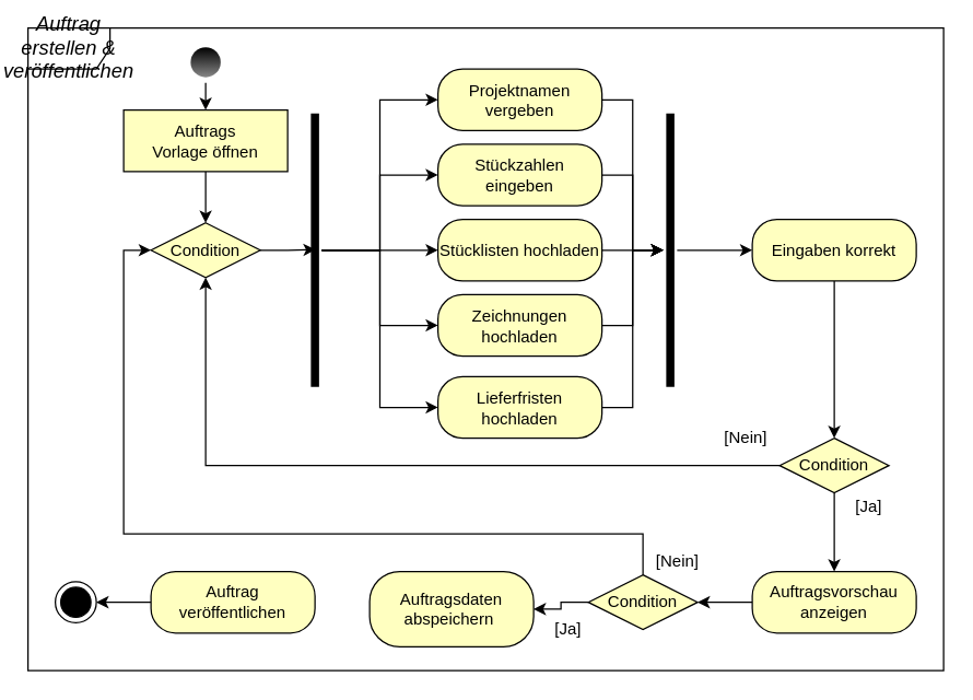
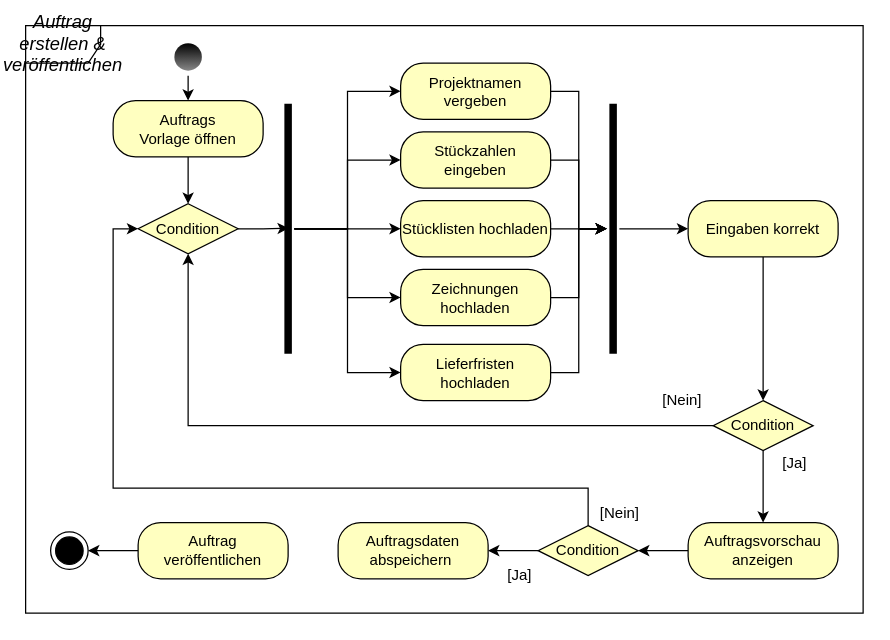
  <mxCell id="0" />
  <mxCell id="1" parent="0" />
  <mxCell id="2" value="&lt;i&gt;&lt;span style=&quot;font-size: 11.0pt ; font-family: &amp;#34;calibri&amp;#34; , sans-serif&quot;&gt;Auftrag erstellen &amp;amp; veröffentlichen&lt;/span&gt;&lt;/i&gt;" style="shape=umlFrame;whiteSpace=wrap;html=1;" parent="1" vertex="1"><mxGeometry x="20" y="20" width="670" height="470" as="geometry" /></mxCell>
  <mxCell id="3" value="" style="ellipse;html=1;shape=endState;fillColor=#000000;" parent="1" vertex="1"><mxGeometry x="40" y="425" width="30" height="30" as="geometry" /></mxCell>
  <mxCell id="4" style="edgeStyle=orthogonalEdgeStyle;rounded=0;orthogonalLoop=1;jettySize=auto;html=1;exitX=0.5;exitY=1;exitDx=0;exitDy=0;entryX=0.5;entryY=0;entryDx=0;entryDy=0;startArrow=none;startFill=0;endArrow=classic;endFill=1;strokeColor=#000000;" parent="1" source="5" target="17" edge="1"><mxGeometry relative="1" as="geometry" /></mxCell>
  <mxCell id="5" value="" style="ellipse;html=1;shape=endState;fillColor=#000000;fontStyle=1;strokeColor=none;gradientColor=#878787;" parent="1" vertex="1"><mxGeometry x="135" y="30" width="30" height="30" as="geometry" /></mxCell>
  <mxCell id="6" style="edgeStyle=orthogonalEdgeStyle;rounded=0;orthogonalLoop=1;jettySize=auto;html=1;exitX=1;exitY=0.5;exitDx=0;exitDy=0;entryX=0.498;entryY=0.45;entryDx=0;entryDy=0;entryPerimeter=0;startArrow=none;startFill=0;endArrow=classic;endFill=1;strokeColor=#000000;" parent="1" source="7" target="15" edge="1"><mxGeometry relative="1" as="geometry" /></mxCell>
  <mxCell id="7" value="Condition" style="rhombus;whiteSpace=wrap;html=1;fillColor=#ffffc0;" parent="1" vertex="1"><mxGeometry x="110" y="162.5" width="80" height="40" as="geometry" /></mxCell>
  <mxCell id="8" value="[Ja]" style="text;html=1;align=center;verticalAlign=middle;resizable=0;points=[];autosize=1;" parent="1" vertex="1"><mxGeometry x="620" y="360" width="30" height="20" as="geometry" /></mxCell>
  <mxCell id="9" value="[Nein]" style="text;html=1;align=center;verticalAlign=middle;resizable=0;points=[];autosize=1;" parent="1" vertex="1"><mxGeometry x="520" y="310" width="50" height="20" as="geometry" /></mxCell>
  <mxCell id="10" style="edgeStyle=orthogonalEdgeStyle;rounded=0;orthogonalLoop=1;jettySize=auto;html=1;entryX=0;entryY=0.5;entryDx=0;entryDy=0;startArrow=none;startFill=0;endArrow=classic;endFill=1;strokeColor=#000000;" parent="1" source="15" target="21" edge="1"><mxGeometry relative="1" as="geometry" /></mxCell>
  <mxCell id="11" style="edgeStyle=orthogonalEdgeStyle;rounded=0;orthogonalLoop=1;jettySize=auto;html=1;entryX=0;entryY=0.5;entryDx=0;entryDy=0;startArrow=none;startFill=0;endArrow=classic;endFill=1;strokeColor=#000000;" parent="1" source="15" target="18" edge="1"><mxGeometry relative="1" as="geometry" /></mxCell>
  <mxCell id="12" style="edgeStyle=orthogonalEdgeStyle;rounded=0;orthogonalLoop=1;jettySize=auto;html=1;entryX=0;entryY=0.5;entryDx=0;entryDy=0;startArrow=none;startFill=0;endArrow=classic;endFill=1;strokeColor=#000000;" parent="1" source="15" target="19" edge="1"><mxGeometry relative="1" as="geometry" /></mxCell>
  <mxCell id="13" style="edgeStyle=orthogonalEdgeStyle;rounded=0;orthogonalLoop=1;jettySize=auto;html=1;startArrow=none;startFill=0;endArrow=classic;endFill=1;strokeColor=#000000;" parent="1" source="15" target="20" edge="1"><mxGeometry relative="1" as="geometry" /></mxCell>
  <mxCell id="14" style="edgeStyle=orthogonalEdgeStyle;rounded=0;orthogonalLoop=1;jettySize=auto;html=1;entryX=0;entryY=0.5;entryDx=0;entryDy=0;startArrow=none;startFill=0;endArrow=classic;endFill=1;strokeColor=#000000;" parent="1" source="15" target="22" edge="1"><mxGeometry relative="1" as="geometry" /></mxCell>
  <mxCell id="15" value="" style="shape=line;html=1;strokeWidth=6;rotation=90;" parent="1" vertex="1"><mxGeometry x="130" y="177.5" width="200" height="10" as="geometry" /></mxCell>
  <mxCell id="16" style="edgeStyle=orthogonalEdgeStyle;rounded=0;orthogonalLoop=1;jettySize=auto;html=1;entryX=0.5;entryY=0;entryDx=0;entryDy=0;startArrow=none;startFill=0;endArrow=classic;endFill=1;strokeColor=#000000;" parent="1" source="17" target="7" edge="1"><mxGeometry relative="1" as="geometry" /></mxCell>
- <mxCell id="17" value="Auftrags&lt;br&gt;Vorlage öffnen" style="whiteSpace=wrap;html=1;arcSize=40;fontColor=#000000;fillColor=#ffffc0;rounded=0;" parent="1" vertex="1"><mxGeometry x="90" y="80" width="120" height="45" as="geometry" /></mxCell>
+ <mxCell id="17" value="Auftrags&lt;br&gt;Vorlage öffnen" style="rounded=1;whiteSpace=wrap;html=1;arcSize=40;fontColor=#000000;fillColor=#ffffc0;" parent="1" vertex="1"><mxGeometry x="90" y="80" width="120" height="45" as="geometry" /></mxCell>
  <mxCell id="18" value="Stückzahlen eingeben" style="rounded=1;whiteSpace=wrap;html=1;arcSize=40;fontColor=#000000;fillColor=#ffffc0;" parent="1" vertex="1"><mxGeometry x="320" y="105" width="120" height="45" as="geometry" /></mxCell>
  <mxCell id="19" value="Stücklisten hochladen" style="rounded=1;whiteSpace=wrap;html=1;arcSize=40;fontColor=#000000;fillColor=#ffffc0;" parent="1" vertex="1"><mxGeometry x="320" y="160" width="120" height="45" as="geometry" /></mxCell>
  <mxCell id="20" value="Zeichnungen hochladen" style="rounded=1;whiteSpace=wrap;html=1;arcSize=40;fontColor=#000000;fillColor=#ffffc0;" parent="1" vertex="1"><mxGeometry x="320" y="215" width="120" height="45" as="geometry" /></mxCell>
  <mxCell id="21" value="Projektnamen vergeben" style="rounded=1;whiteSpace=wrap;html=1;arcSize=40;fontColor=#000000;fillColor=#ffffc0;" parent="1" vertex="1"><mxGeometry x="320" y="50" width="120" height="45" as="geometry" /></mxCell>
  <mxCell id="22" value="Lieferfristen hochladen" style="rounded=1;whiteSpace=wrap;html=1;arcSize=40;fontColor=#000000;fillColor=#ffffc0;" parent="1" vertex="1"><mxGeometry x="320" y="275" width="120" height="45" as="geometry" /></mxCell>
  <mxCell id="23" style="edgeStyle=orthogonalEdgeStyle;rounded=0;orthogonalLoop=1;jettySize=auto;html=1;entryX=1;entryY=0.5;entryDx=0;entryDy=0;startArrow=classic;startFill=1;endArrow=none;endFill=0;strokeColor=#000000;" parent="1" source="29" target="21" edge="1"><mxGeometry relative="1" as="geometry" /></mxCell>
  <mxCell id="24" style="edgeStyle=orthogonalEdgeStyle;rounded=0;orthogonalLoop=1;jettySize=auto;html=1;entryX=1;entryY=0.5;entryDx=0;entryDy=0;startArrow=classic;startFill=1;endArrow=none;endFill=0;strokeColor=#000000;" parent="1" source="29" target="18" edge="1"><mxGeometry relative="1" as="geometry" /></mxCell>
  <mxCell id="25" style="edgeStyle=orthogonalEdgeStyle;rounded=0;orthogonalLoop=1;jettySize=auto;html=1;entryX=1;entryY=0.5;entryDx=0;entryDy=0;startArrow=classic;startFill=1;endArrow=none;endFill=0;strokeColor=#000000;" parent="1" source="29" target="19" edge="1"><mxGeometry relative="1" as="geometry" /></mxCell>
  <mxCell id="26" style="edgeStyle=orthogonalEdgeStyle;rounded=0;orthogonalLoop=1;jettySize=auto;html=1;entryX=1;entryY=0.5;entryDx=0;entryDy=0;startArrow=classic;startFill=1;endArrow=none;endFill=0;strokeColor=#000000;" parent="1" source="29" target="20" edge="1"><mxGeometry relative="1" as="geometry" /></mxCell>
  <mxCell id="27" style="edgeStyle=orthogonalEdgeStyle;rounded=0;orthogonalLoop=1;jettySize=auto;html=1;entryX=1;entryY=0.5;entryDx=0;entryDy=0;startArrow=classic;startFill=1;endArrow=none;endFill=0;strokeColor=#000000;" parent="1" source="29" target="22" edge="1"><mxGeometry relative="1" as="geometry" /></mxCell>
  <mxCell id="28" style="edgeStyle=orthogonalEdgeStyle;rounded=0;orthogonalLoop=1;jettySize=auto;html=1;entryX=0;entryY=0.5;entryDx=0;entryDy=0;startArrow=none;startFill=0;endArrow=classic;endFill=1;strokeColor=#000000;" parent="1" source="29" target="31" edge="1"><mxGeometry relative="1" as="geometry" /></mxCell>
  <mxCell id="29" value="" style="shape=line;html=1;strokeWidth=6;rotation=90;" parent="1" vertex="1"><mxGeometry x="390" y="177.5" width="200" height="10" as="geometry" /></mxCell>
  <mxCell id="30" style="edgeStyle=orthogonalEdgeStyle;rounded=0;orthogonalLoop=1;jettySize=auto;html=1;startArrow=none;startFill=0;endArrow=classic;endFill=1;strokeColor=#000000;" parent="1" source="31" target="34" edge="1"><mxGeometry relative="1" as="geometry" /></mxCell>
  <mxCell id="31" value="Eingaben korrekt" style="rounded=1;whiteSpace=wrap;html=1;arcSize=40;fontColor=#000000;fillColor=#ffffc0;" parent="1" vertex="1"><mxGeometry x="550" y="160" width="120" height="45" as="geometry" /></mxCell>
  <mxCell id="32" style="edgeStyle=orthogonalEdgeStyle;rounded=0;orthogonalLoop=1;jettySize=auto;html=1;entryX=0.5;entryY=1;entryDx=0;entryDy=0;startArrow=none;startFill=0;endArrow=classic;endFill=1;strokeColor=#000000;" parent="1" source="34" target="7" edge="1"><mxGeometry relative="1" as="geometry" /></mxCell>
  <mxCell id="33" style="edgeStyle=orthogonalEdgeStyle;rounded=0;orthogonalLoop=1;jettySize=auto;html=1;exitX=0.5;exitY=1;exitDx=0;exitDy=0;entryX=0.5;entryY=0;entryDx=0;entryDy=0;startArrow=none;startFill=0;endArrow=classic;endFill=1;strokeColor=#000000;" parent="1" source="34" target="39" edge="1"><mxGeometry relative="1" as="geometry" /></mxCell>
  <mxCell id="34" value="Condition" style="rhombus;whiteSpace=wrap;html=1;fillColor=#ffffc0;" parent="1" vertex="1"><mxGeometry x="570" y="320" width="80" height="40" as="geometry" /></mxCell>
- <mxCell id="35" value="Auftragsdaten&lt;br&gt;abspeichern&amp;nbsp;" style="rounded=1;whiteSpace=wrap;html=1;arcSize=40;fontColor=#000000;fillColor=#ffffc0;" parent="1" vertex="1"><mxGeometry x="270" y="417.5" width="120" height="55" as="geometry" /></mxCell>
+ <mxCell id="35" value="Auftragsdaten&lt;br&gt;abspeichern&amp;nbsp;" style="rounded=1;whiteSpace=wrap;html=1;arcSize=40;fontColor=#000000;fillColor=#ffffc0;" parent="1" vertex="1"><mxGeometry x="270" y="417.5" width="120" height="45" as="geometry" /></mxCell>
  <mxCell id="36" style="edgeStyle=orthogonalEdgeStyle;rounded=0;orthogonalLoop=1;jettySize=auto;html=1;exitX=0;exitY=0.5;exitDx=0;exitDy=0;entryX=1;entryY=0.5;entryDx=0;entryDy=0;startArrow=none;startFill=0;endArrow=classic;endFill=1;strokeColor=#000000;" parent="1" source="37" target="3" edge="1"><mxGeometry relative="1" as="geometry" /></mxCell>
  <mxCell id="37" value="Auftrag&lt;br&gt;veröffentlichen" style="rounded=1;whiteSpace=wrap;html=1;arcSize=40;fontColor=#000000;fillColor=#ffffc0;" parent="1" vertex="1"><mxGeometry x="110" y="417.5" width="120" height="45" as="geometry" /></mxCell>
  <mxCell id="38" style="edgeStyle=orthogonalEdgeStyle;rounded=0;orthogonalLoop=1;jettySize=auto;html=1;entryX=1;entryY=0.5;entryDx=0;entryDy=0;startArrow=none;startFill=0;endArrow=classic;endFill=1;strokeColor=#000000;" parent="1" source="39" target="42" edge="1"><mxGeometry relative="1" as="geometry" /></mxCell>
  <mxCell id="39" value="Auftragsvorschau&lt;br&gt;anzeigen" style="rounded=1;whiteSpace=wrap;html=1;arcSize=40;fontColor=#000000;fillColor=#ffffc0;" parent="1" vertex="1"><mxGeometry x="550" y="417.5" width="120" height="45" as="geometry" /></mxCell>
  <mxCell id="40" style="edgeStyle=orthogonalEdgeStyle;rounded=0;orthogonalLoop=1;jettySize=auto;html=1;exitX=0;exitY=0.5;exitDx=0;exitDy=0;entryX=1;entryY=0.5;entryDx=0;entryDy=0;startArrow=none;startFill=0;endArrow=classic;endFill=1;strokeColor=#000000;" parent="1" source="42" target="35" edge="1"><mxGeometry relative="1" as="geometry" /></mxCell>
  <mxCell id="41" style="edgeStyle=orthogonalEdgeStyle;rounded=0;orthogonalLoop=1;jettySize=auto;html=1;exitX=0.5;exitY=0;exitDx=0;exitDy=0;entryX=0;entryY=0.5;entryDx=0;entryDy=0;startArrow=none;startFill=0;endArrow=classic;endFill=1;strokeColor=#000000;" parent="1" source="42" target="7" edge="1"><mxGeometry relative="1" as="geometry"><Array as="points"><mxPoint x="470" y="390" /><mxPoint x="90" y="390" /><mxPoint x="90" y="183" /></Array></mxGeometry></mxCell>
  <mxCell id="42" value="Condition" style="rhombus;whiteSpace=wrap;html=1;fillColor=#ffffc0;" parent="1" vertex="1"><mxGeometry x="430" y="420" width="80" height="40" as="geometry" /></mxCell>
  <mxCell id="43" value="[Nein]" style="text;html=1;align=center;verticalAlign=middle;resizable=0;points=[];autosize=1;" parent="1" vertex="1"><mxGeometry x="470" y="400" width="50" height="20" as="geometry" /></mxCell>
  <mxCell id="44" value="[Ja]" style="text;html=1;align=center;verticalAlign=middle;resizable=0;points=[];autosize=1;" parent="1" vertex="1"><mxGeometry x="400" y="450" width="30" height="20" as="geometry" /></mxCell>
